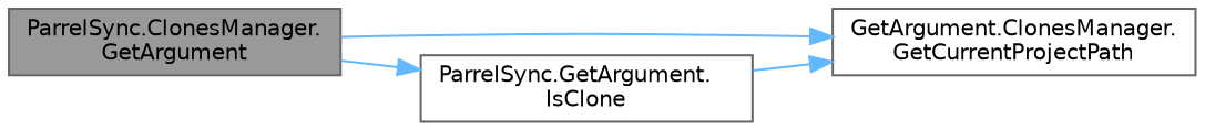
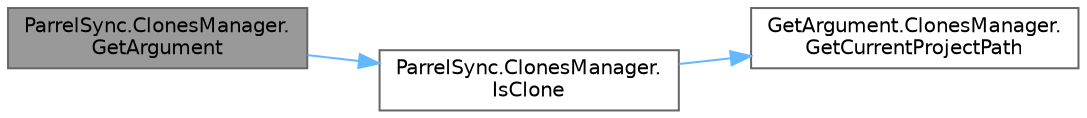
  digraph {
    rankdir=LR
    node [color=grey40 fillcolor=white fontname=Helvetica fontsize=10 shape=box style=filled]
    edge [color=steelblue1 fontname=Helvetica fontsize=10 labelfontname=Helvetica labelfontsize=10 style=solid]
    n1 [color=gray40 fillcolor=grey60 fontcolor=black height=0.2 label="ParrelSync.ClonesManager.\lGetArgument" width=0.4]
    n2 [height=0.2 label="GetArgument.ClonesManager.\lGetCurrentProjectPath" width=0.4]
-   n3 [height=0.2 label="ParrelSync.GetArgument.\lIsClone" width=0.4]
-   n1 -> n2
+   n3 [height=0.2 label="ParrelSync.ClonesManager.\lIsClone" width=0.4]
    n1 -> n3
    n3 -> n2
  }
